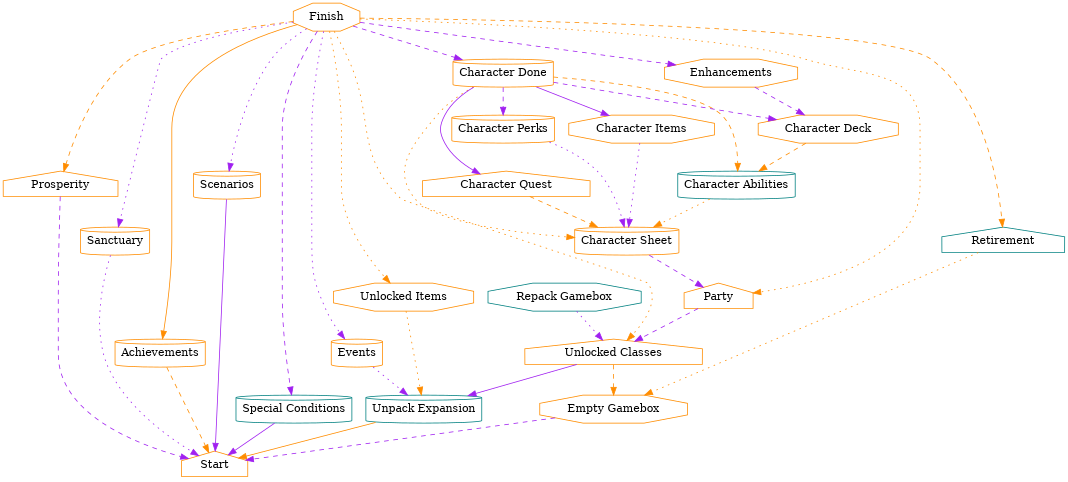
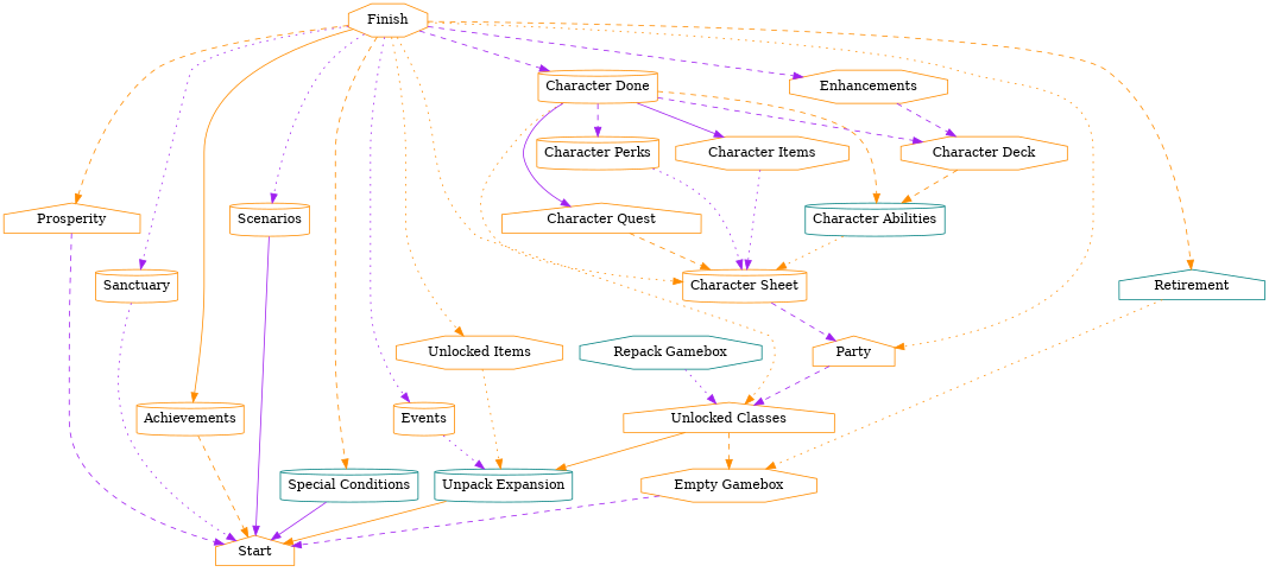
  digraph {
    rankdir=TB
    node [color=darkorange shape=cylinder]
    edge [color=purple style=dashed]
    Prosperity [shape=house]
    Start [shape=house]
    Sanctuary
    Achievements
    Scenarios
    "Unlocked Classes" [shape=house]
    "Empty Gamebox" [shape=octagon]
    "Unpack Expansion" [color=teal]
    "Unlocked Items" [shape=octagon]
    "Special Conditions" [color=teal]
    Party [shape=house]
    "Character Sheet"
    "Character Quest" [shape=house]
    "Character Perks"
    "Character Abilities" [color=teal]
    "Character Items" [shape=octagon]
    "Character Deck" [shape=octagon]
    "Character Done"
    Retirement [color=teal shape=house]
    Events
    "Repack Gamebox" [color=teal shape=octagon]
    Enhancements [shape=octagon]
    Finish [shape=octagon]
    Prosperity -> Start
    Sanctuary -> Start [style=dotted]
    Achievements -> Start [color=darkorange]
    Scenarios -> Start [style=solid]
    "Unlocked Classes" -> "Empty Gamebox" [color=darkorange]
-   "Unlocked Classes" -> "Unpack Expansion" [style=solid]
+   "Unlocked Classes" -> "Unpack Expansion" [color=darkorange style=solid]
    "Empty Gamebox" -> Start
    "Unpack Expansion" -> Start [color=darkorange style=solid]
    "Unlocked Items" -> "Unpack Expansion" [color=darkorange style=dotted]
    "Special Conditions" -> Start [style=solid]
    Party -> "Unlocked Classes"
    "Character Sheet" -> Party
    "Character Quest" -> "Character Sheet" [color=darkorange]
    "Character Perks" -> "Character Sheet" [style=dotted]
    "Character Abilities" -> "Character Sheet" [color=darkorange style=dotted]
    "Character Items" -> "Character Sheet" [style=dotted]
    "Character Deck" -> "Character Abilities" [color=darkorange]
    "Character Done" -> "Character Sheet" [color=darkorange style=dotted]
    "Character Done" -> "Character Quest" [style=solid]
    "Character Done" -> "Character Perks"
    "Character Done" -> "Character Abilities" [color=darkorange]
    "Character Done" -> "Character Items" [style=solid]
    "Character Done" -> "Character Deck"
    Retirement -> "Empty Gamebox" [color=darkorange style=dotted]
    Events -> "Unpack Expansion" [style=dotted]
    "Repack Gamebox" -> "Unlocked Classes" [style=dotted]
    Enhancements -> "Character Deck"
    Finish -> Prosperity [color=darkorange]
    Finish -> Sanctuary [style=dotted]
    Finish -> Achievements [color=darkorange style=solid]
    Finish -> Scenarios [style=dotted]
    Finish -> "Unlocked Classes" [color=darkorange style=dotted]
    Finish -> "Unlocked Items" [color=darkorange style=dotted]
-   Finish -> "Special Conditions"
+   Finish -> "Special Conditions" [color=darkorange]
    Finish -> Party [color=darkorange style=dotted]
    Finish -> "Character Done"
    Finish -> Retirement [color=darkorange]
    Finish -> Events [style=dotted]
    Finish -> Enhancements
  }
